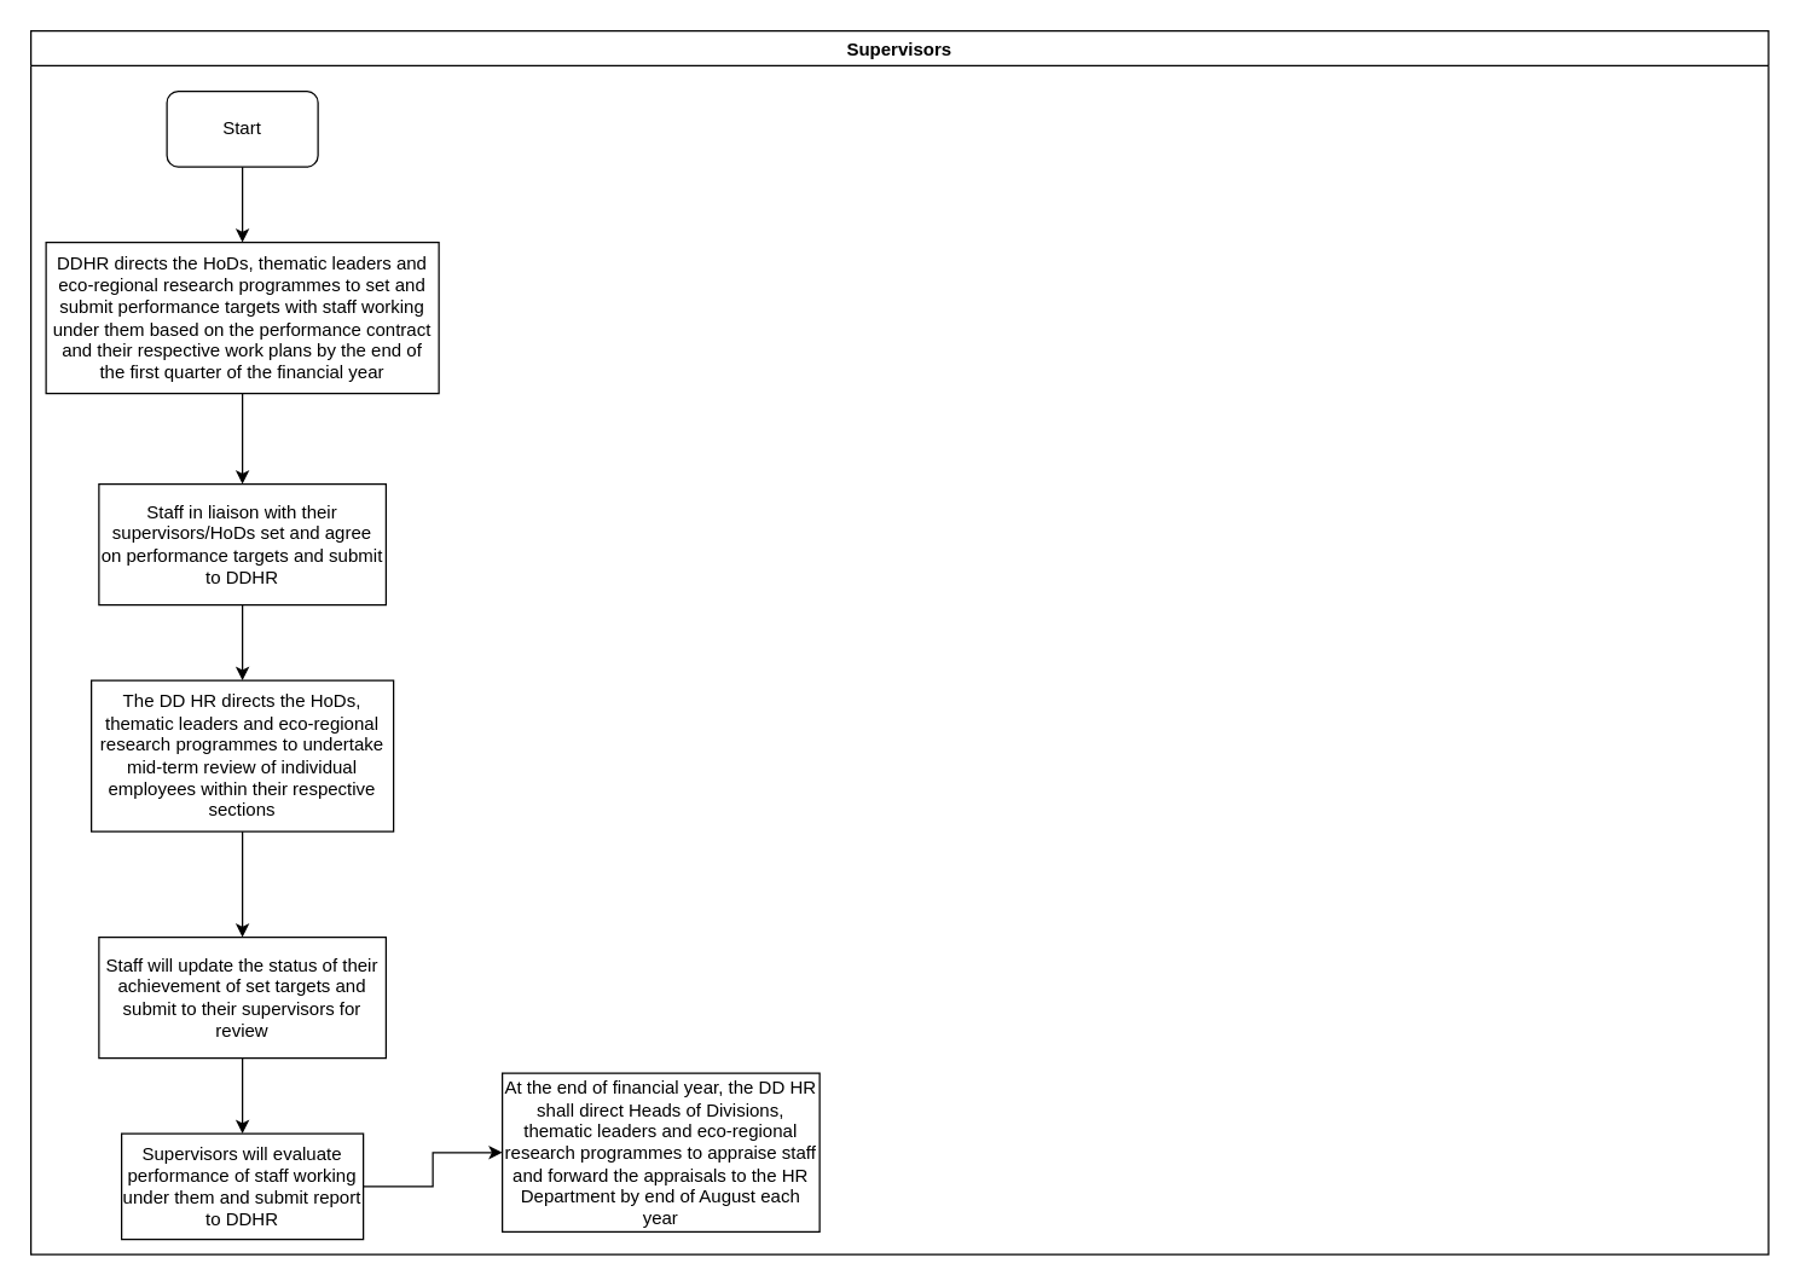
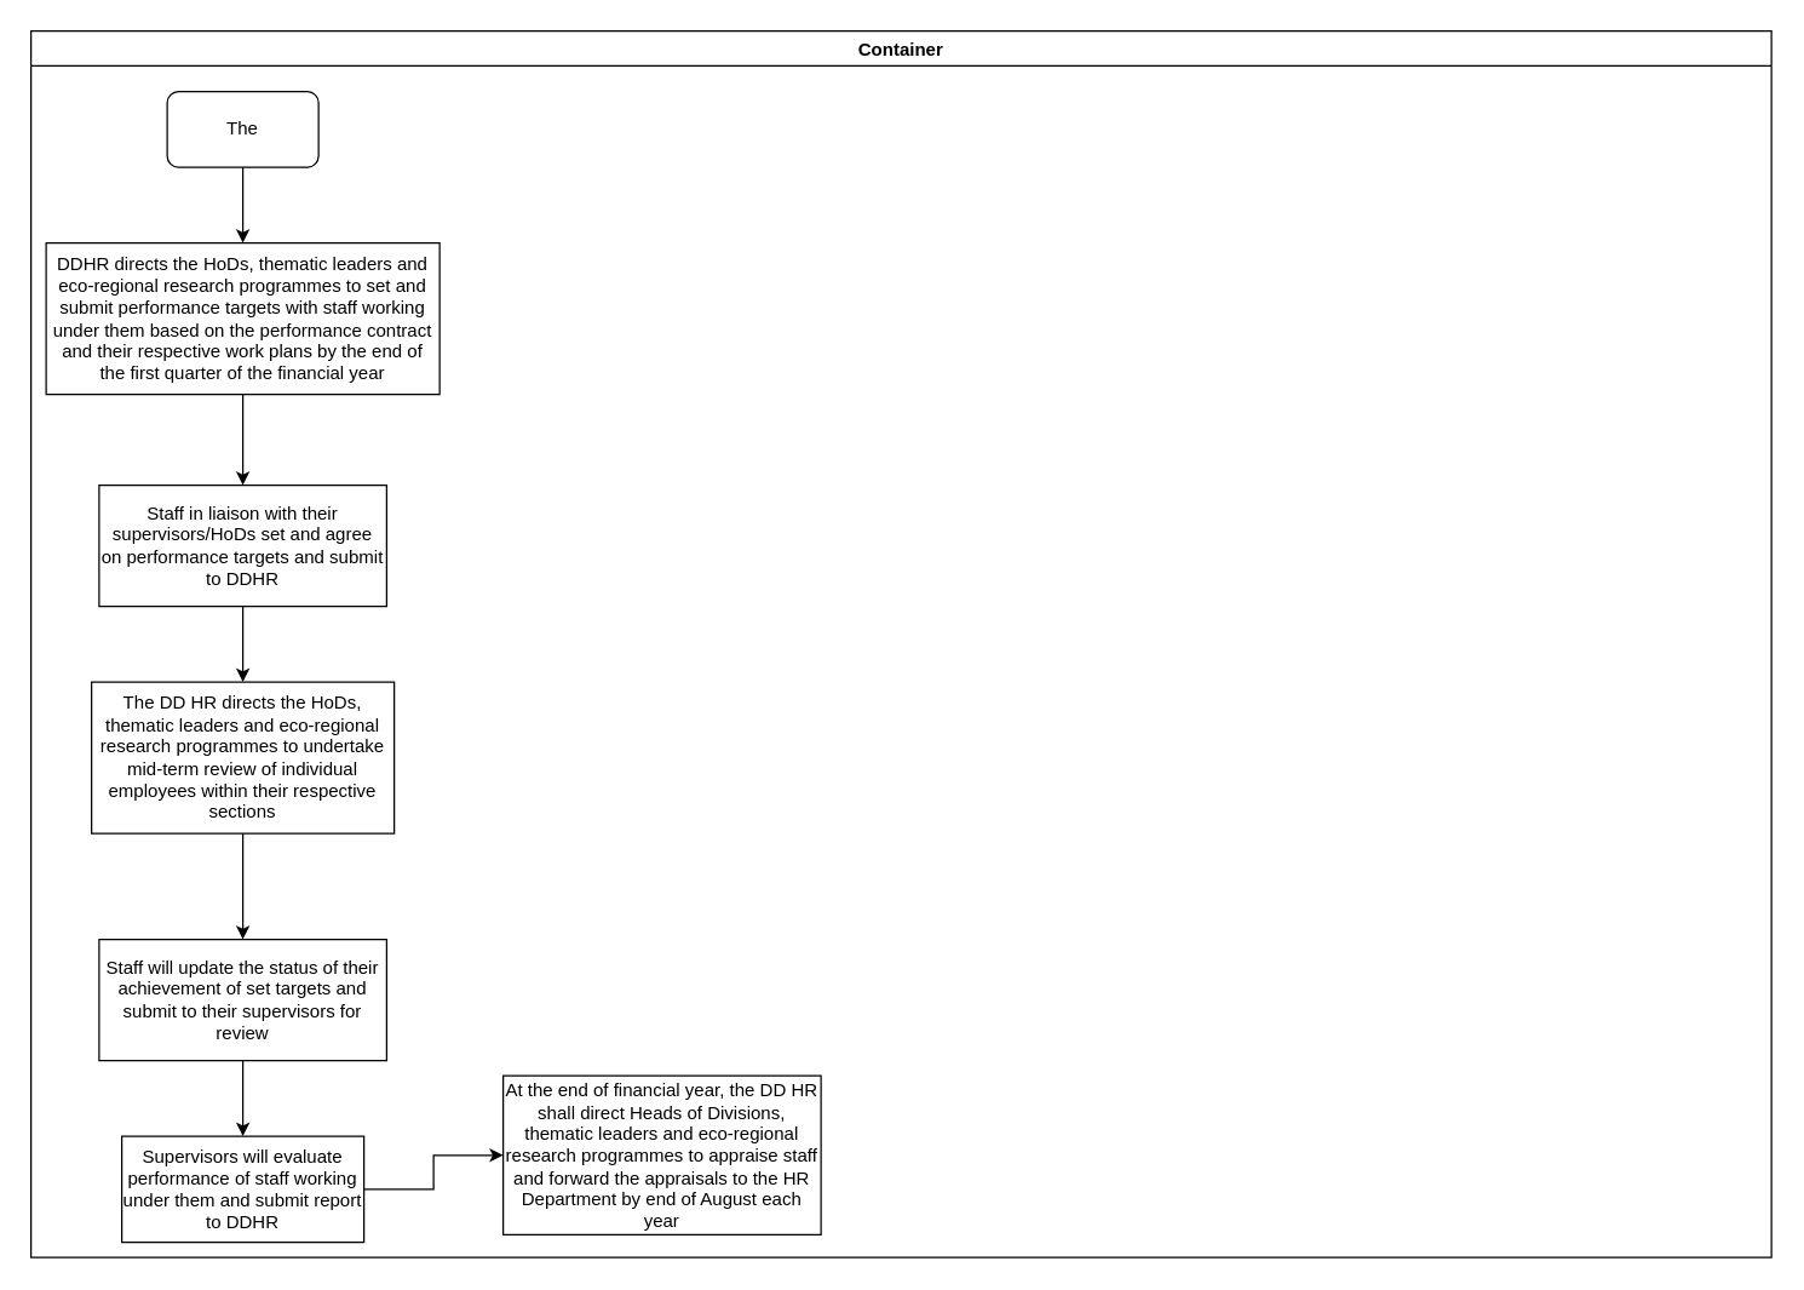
  <mxCell id="0" />
  <mxCell id="1" parent="0" />
- <mxCell id="2" value="Supervisors" style="swimlane;" vertex="1" parent="1"><mxGeometry x="20" y="20" width="1150" height="810" as="geometry" /></mxCell>
- <mxCell id="3" value="Start" style="rounded=1;whiteSpace=wrap;html=1;" vertex="1" parent="2"><mxGeometry x="90" y="40" width="100" height="50" as="geometry" /></mxCell>
+ <mxCell id="2" value="Container" style="swimlane;" vertex="1" parent="1"><mxGeometry x="20" y="20" width="1150" height="810" as="geometry" /></mxCell>
+ <mxCell id="3" value="The" style="rounded=1;whiteSpace=wrap;html=1;" vertex="1" parent="2"><mxGeometry x="90" y="40" width="100" height="50" as="geometry" /></mxCell>
  <mxCell id="4" value="DDHR directs the HoDs, thematic leaders and eco-regional research programmes to set and submit performance targets with staff working under them based on the performance contract and their respective work plans by the end of the first quarter of the financial year" style="rounded=0;whiteSpace=wrap;html=1;" vertex="1" parent="2"><mxGeometry x="10" y="140" width="260" height="100" as="geometry" /></mxCell>
  <mxCell id="5" value="" style="edgeStyle=orthogonalEdgeStyle;rounded=0;orthogonalLoop=1;jettySize=auto;html=1;entryX=0.5;entryY=0;entryDx=0;entryDy=0;" edge="1" parent="2" source="3" target="4"><mxGeometry relative="1" as="geometry"><mxPoint x="140" y="165" as="targetPoint" /></mxGeometry></mxCell>
  <mxCell id="6" value="Staff in liaison with their supervisors/HoDs set and agree on performance targets and submit to DDHR" style="rounded=0;whiteSpace=wrap;html=1;" vertex="1" parent="2"><mxGeometry x="45" y="300" width="190" height="80" as="geometry" /></mxCell>
  <mxCell id="7" value="" style="edgeStyle=orthogonalEdgeStyle;rounded=0;orthogonalLoop=1;jettySize=auto;html=1;" edge="1" parent="2" source="4" target="6"><mxGeometry relative="1" as="geometry"><mxPoint x="140" y="333.5" as="targetPoint" /></mxGeometry></mxCell>
  <mxCell id="8" value="Staff will update the status of their achievement of set targets and submit to their supervisors for review" style="rounded=0;whiteSpace=wrap;html=1;" vertex="1" parent="2"><mxGeometry x="45" y="600" width="190" height="80" as="geometry" /></mxCell>
  <mxCell id="9" value="The DD HR directs the HoDs, thematic leaders and eco-regional research programmes to undertake mid-term review of individual employees within their respective sections" style="rounded=0;whiteSpace=wrap;html=1;" vertex="1" parent="2"><mxGeometry x="40" y="430" width="200" height="100" as="geometry" /></mxCell>
  <mxCell id="10" value="" style="edgeStyle=orthogonalEdgeStyle;rounded=0;orthogonalLoop=1;jettySize=auto;html=1;" edge="1" parent="2" source="6" target="9"><mxGeometry relative="1" as="geometry" /></mxCell>
  <mxCell id="11" value="" style="edgeStyle=orthogonalEdgeStyle;rounded=0;orthogonalLoop=1;jettySize=auto;html=1;entryX=0.5;entryY=0;entryDx=0;entryDy=0;" edge="1" parent="2" source="9" target="8"><mxGeometry relative="1" as="geometry"><mxPoint x="140" y="640" as="targetPoint" /></mxGeometry></mxCell>
  <mxCell id="12" value="Supervisors will evaluate performance of staff working under them and submit report to DDHR" style="rounded=0;whiteSpace=wrap;html=1;" vertex="1" parent="2"><mxGeometry x="60" y="730" width="160" height="70" as="geometry" /></mxCell>
  <mxCell id="13" value="" style="edgeStyle=orthogonalEdgeStyle;rounded=0;orthogonalLoop=1;jettySize=auto;html=1;" edge="1" parent="2" source="8" target="12"><mxGeometry relative="1" as="geometry" /></mxCell>
  <mxCell id="14" value="At the end of financial year, the DD HR shall direct Heads of Divisions, thematic leaders and eco-regional research programmes to appraise staff and forward the appraisals to the HR Department by end of August each year" style="whiteSpace=wrap;html=1;rounded=0;" vertex="1" parent="1"><mxGeometry x="332" y="710" width="210" height="105" as="geometry" /></mxCell>
  <mxCell id="15" value="" style="edgeStyle=orthogonalEdgeStyle;rounded=0;orthogonalLoop=1;jettySize=auto;html=1;" edge="1" parent="1" source="12" target="14"><mxGeometry relative="1" as="geometry" /></mxCell>
